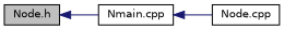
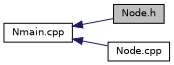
  digraph {
    rankdir=LR
    node [color=black fillcolor=white fontname=Helvetica fontsize=10 shape=record style=filled]
    edge [color=midnightblue dir=back fontname=Helvetica fontsize=10 labelfontname=Helvetica labelfontsize=10 style=solid]
    n1 [fillcolor=grey75 fontcolor=black height=0.2 label="Node.h" width=0.4]
    n2 [height=0.2 label="Nmain.cpp" width=0.4]
    n3 [height=0.2 label="Node.cpp" width=0.4]
-   n1 -> n2
+   n2 -> n1
    n2 -> n3
  }
